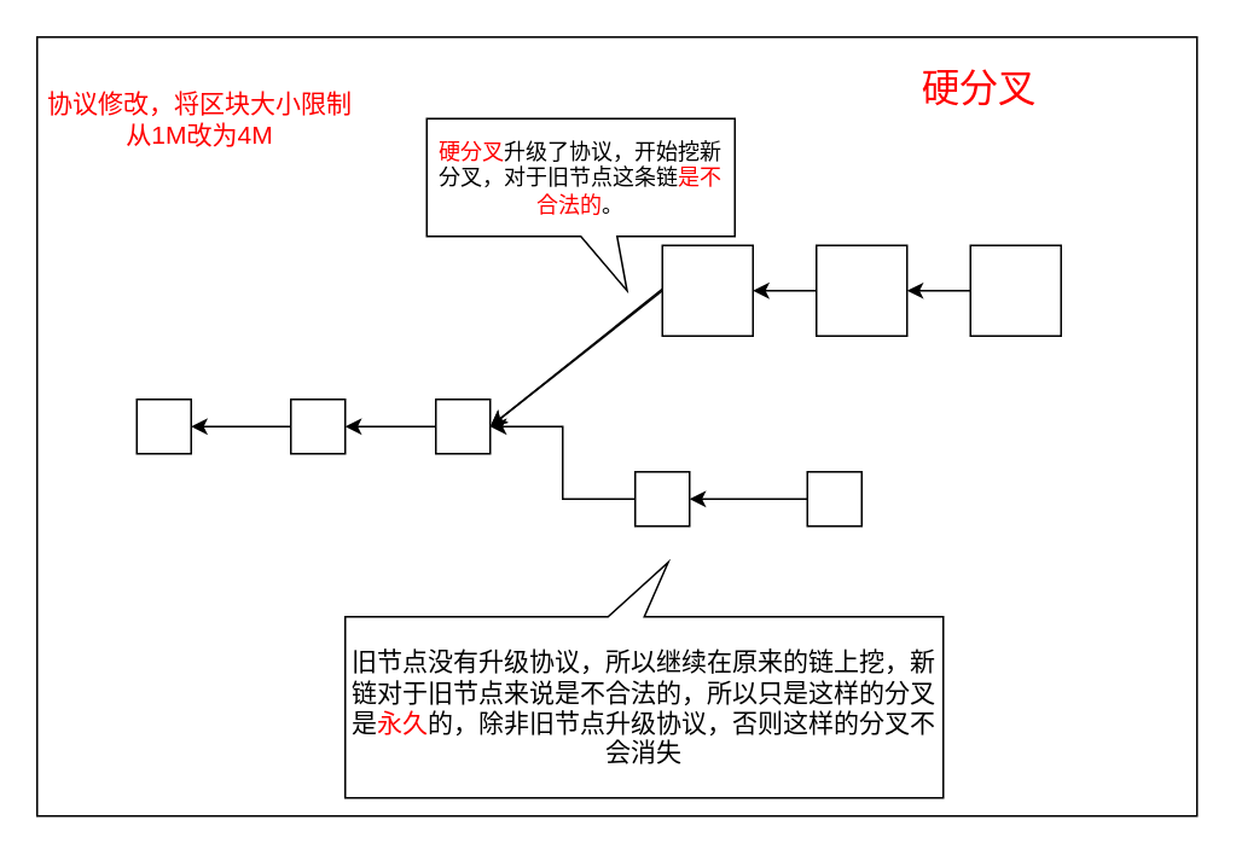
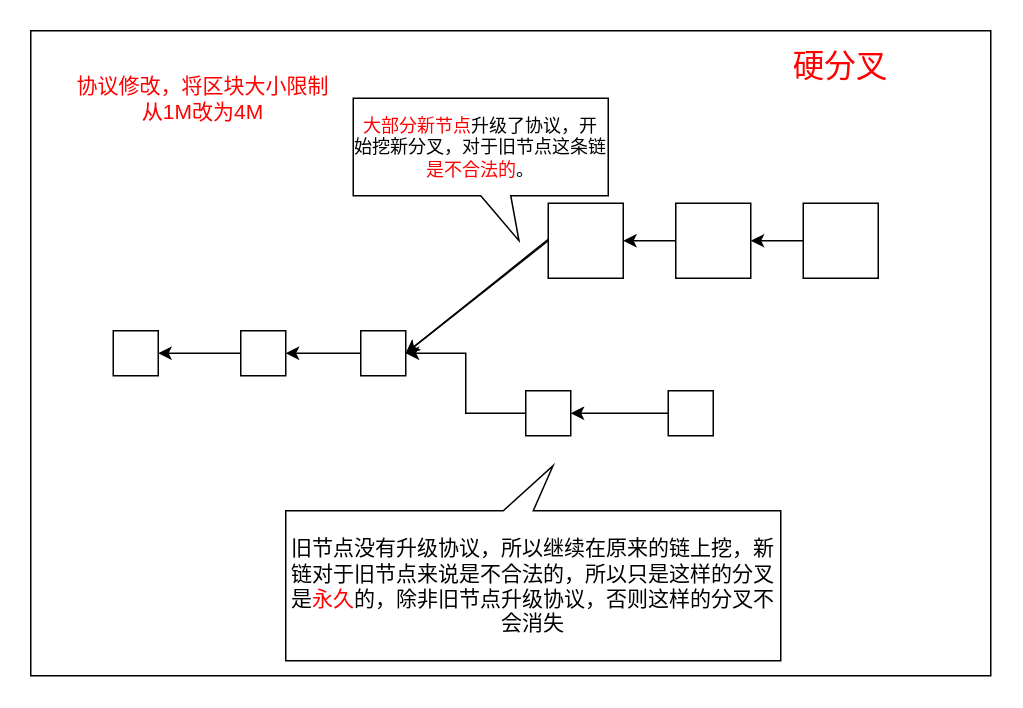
  <mxCell id="0" />
  <mxCell id="1" parent="0" />
  <mxCell id="2" value="" style="rounded=0;whiteSpace=wrap;html=1;fontSize=14;fontColor=#FF0000;" parent="1" vertex="1"><mxGeometry x="20" y="20" width="640" height="430" as="geometry" /></mxCell>
  <mxCell id="3" value="" style="endArrow=classic;html=1;exitX=0;exitY=0.5;exitDx=0;exitDy=0;entryX=1;entryY=0.5;entryDx=0;entryDy=0;" parent="1" target="14" edge="1"><mxGeometry width="50" height="50" relative="1" as="geometry"><mxPoint x="370" y="155" as="sourcePoint" /><mxPoint x="290" y="235" as="targetPoint" /></mxGeometry></mxCell>
  <mxCell id="4" value="" style="whiteSpace=wrap;html=1;aspect=fixed;" parent="1" vertex="1"><mxGeometry x="365" y="135" width="50" height="50" as="geometry" /></mxCell>
  <mxCell id="5" value="" style="endArrow=classic;html=1;exitX=0;exitY=0.5;exitDx=0;exitDy=0;entryX=1;entryY=0.5;entryDx=0;entryDy=0;" parent="1" source="4" target="14" edge="1"><mxGeometry width="50" height="50" relative="1" as="geometry"><mxPoint x="60" y="410" as="sourcePoint" /><mxPoint x="290" y="235" as="targetPoint" /></mxGeometry></mxCell>
- <mxCell id="6" value="&lt;font color=&quot;#ff0000&quot;&gt;硬分叉&lt;/font&gt;升级了协议，开始挖新分叉，对于旧节点这条链&lt;font color=&quot;#ff0000&quot;&gt;是不合法的&lt;/font&gt;。" style="shape=callout;whiteSpace=wrap;html=1;perimeter=calloutPerimeter;position2=0.65;" parent="1" vertex="1"><mxGeometry x="235" y="65" width="170" height="95" as="geometry" /></mxCell>
- <mxCell id="7" value="协议修改，将区块大小限制从1M改为4M" style="text;html=1;strokeColor=none;fillColor=none;align=center;verticalAlign=middle;whiteSpace=wrap;rounded=0;fontSize=14;fontColor=#FF0000;" parent="1" vertex="1"><mxGeometry x="25" y="30" width="170" height="70" as="geometry" /></mxCell>
+ <mxCell id="6" value="&lt;font color=&quot;#ff0000&quot;&gt;大部分新节点&lt;/font&gt;升级了协议，开始挖新分叉，对于旧节点这条链&lt;font color=&quot;#ff0000&quot;&gt;是不合法的&lt;/font&gt;。" style="shape=callout;whiteSpace=wrap;html=1;perimeter=calloutPerimeter;position2=0.65;" parent="1" vertex="1"><mxGeometry x="235" y="65" width="170" height="95" as="geometry" /></mxCell>
+ <mxCell id="7" value="协议修改，将区块大小限制从1M改为4M" style="text;html=1;strokeColor=none;fillColor=none;align=center;verticalAlign=middle;whiteSpace=wrap;rounded=0;fontSize=14;fontColor=#FF0000;" parent="1" vertex="1"><mxGeometry x="50" y="30" width="170" height="70" as="geometry" /></mxCell>
  <mxCell id="8" value="旧节点没有升级协议，所以继续在原来的链上挖，新链对于旧节点来说是不合法的，所以只是这样的分叉是&lt;font color=&quot;#ff0000&quot;&gt;永久&lt;/font&gt;的，除非旧节点升级协议，否则这样的分叉不会消失" style="shape=callout;whiteSpace=wrap;html=1;perimeter=calloutPerimeter;fontSize=14;fontColor=#000000;direction=west;position2=0.46;" parent="1" vertex="1"><mxGeometry x="190" y="310" width="330" height="130" as="geometry" /></mxCell>
- <mxCell id="9" value="硬分叉" style="text;html=1;strokeColor=none;fillColor=none;align=center;verticalAlign=middle;whiteSpace=wrap;rounded=0;fontSize=21;fontColor=#FF0000;" parent="1" vertex="1"><mxGeometry x="480" y="27.5" width="120" height="40" as="geometry" /></mxCell>
+ <mxCell id="9" value="硬分叉" style="text;html=1;strokeColor=none;fillColor=none;align=center;verticalAlign=middle;whiteSpace=wrap;rounded=0;fontSize=21;fontColor=#FF0000;" parent="1" vertex="1"><mxGeometry x="500" y="22.5" width="120" height="40" as="geometry" /></mxCell>
  <mxCell id="10" value="" style="whiteSpace=wrap;html=1;aspect=fixed;" vertex="1" parent="1"><mxGeometry x="75" y="220" width="30" height="30" as="geometry" /></mxCell>
  <mxCell id="11" style="edgeStyle=orthogonalEdgeStyle;rounded=0;orthogonalLoop=1;jettySize=auto;html=1;exitX=0;exitY=0.5;exitDx=0;exitDy=0;entryX=1;entryY=0.5;entryDx=0;entryDy=0;" edge="1" parent="1" source="12" target="10"><mxGeometry relative="1" as="geometry" /></mxCell>
  <mxCell id="12" value="" style="whiteSpace=wrap;html=1;aspect=fixed;" vertex="1" parent="1"><mxGeometry x="160" y="220" width="30" height="30" as="geometry" /></mxCell>
  <mxCell id="13" style="edgeStyle=orthogonalEdgeStyle;rounded=0;orthogonalLoop=1;jettySize=auto;html=1;exitX=0;exitY=0.5;exitDx=0;exitDy=0;" edge="1" parent="1" source="14" target="12"><mxGeometry relative="1" as="geometry" /></mxCell>
  <mxCell id="14" value="" style="whiteSpace=wrap;html=1;aspect=fixed;" vertex="1" parent="1"><mxGeometry x="240" y="220" width="30" height="30" as="geometry" /></mxCell>
  <mxCell id="15" style="edgeStyle=orthogonalEdgeStyle;rounded=0;orthogonalLoop=1;jettySize=auto;html=1;exitX=0;exitY=0.5;exitDx=0;exitDy=0;entryX=1;entryY=0.5;entryDx=0;entryDy=0;" edge="1" parent="1" source="16" target="4"><mxGeometry relative="1" as="geometry" /></mxCell>
  <mxCell id="16" value="" style="whiteSpace=wrap;html=1;aspect=fixed;" vertex="1" parent="1"><mxGeometry x="450" y="135" width="50" height="50" as="geometry" /></mxCell>
  <mxCell id="17" style="edgeStyle=orthogonalEdgeStyle;rounded=0;orthogonalLoop=1;jettySize=auto;html=1;exitX=0;exitY=0.5;exitDx=0;exitDy=0;entryX=1;entryY=0.5;entryDx=0;entryDy=0;" edge="1" parent="1" source="18" target="16"><mxGeometry relative="1" as="geometry" /></mxCell>
  <mxCell id="18" value="" style="whiteSpace=wrap;html=1;aspect=fixed;" vertex="1" parent="1"><mxGeometry x="535" y="135" width="50" height="50" as="geometry" /></mxCell>
  <mxCell id="19" style="edgeStyle=orthogonalEdgeStyle;rounded=0;orthogonalLoop=1;jettySize=auto;html=1;exitX=0;exitY=0.5;exitDx=0;exitDy=0;entryX=1;entryY=0.5;entryDx=0;entryDy=0;" edge="1" parent="1" source="20" target="14"><mxGeometry relative="1" as="geometry" /></mxCell>
  <mxCell id="20" value="" style="whiteSpace=wrap;html=1;aspect=fixed;" vertex="1" parent="1"><mxGeometry x="350" y="260" width="30" height="30" as="geometry" /></mxCell>
  <mxCell id="21" style="edgeStyle=orthogonalEdgeStyle;rounded=0;orthogonalLoop=1;jettySize=auto;html=1;exitX=0;exitY=0.5;exitDx=0;exitDy=0;entryX=1;entryY=0.5;entryDx=0;entryDy=0;" edge="1" parent="1" source="22" target="20"><mxGeometry relative="1" as="geometry" /></mxCell>
  <mxCell id="22" value="" style="whiteSpace=wrap;html=1;aspect=fixed;" vertex="1" parent="1"><mxGeometry x="445" y="260" width="30" height="30" as="geometry" /></mxCell>
